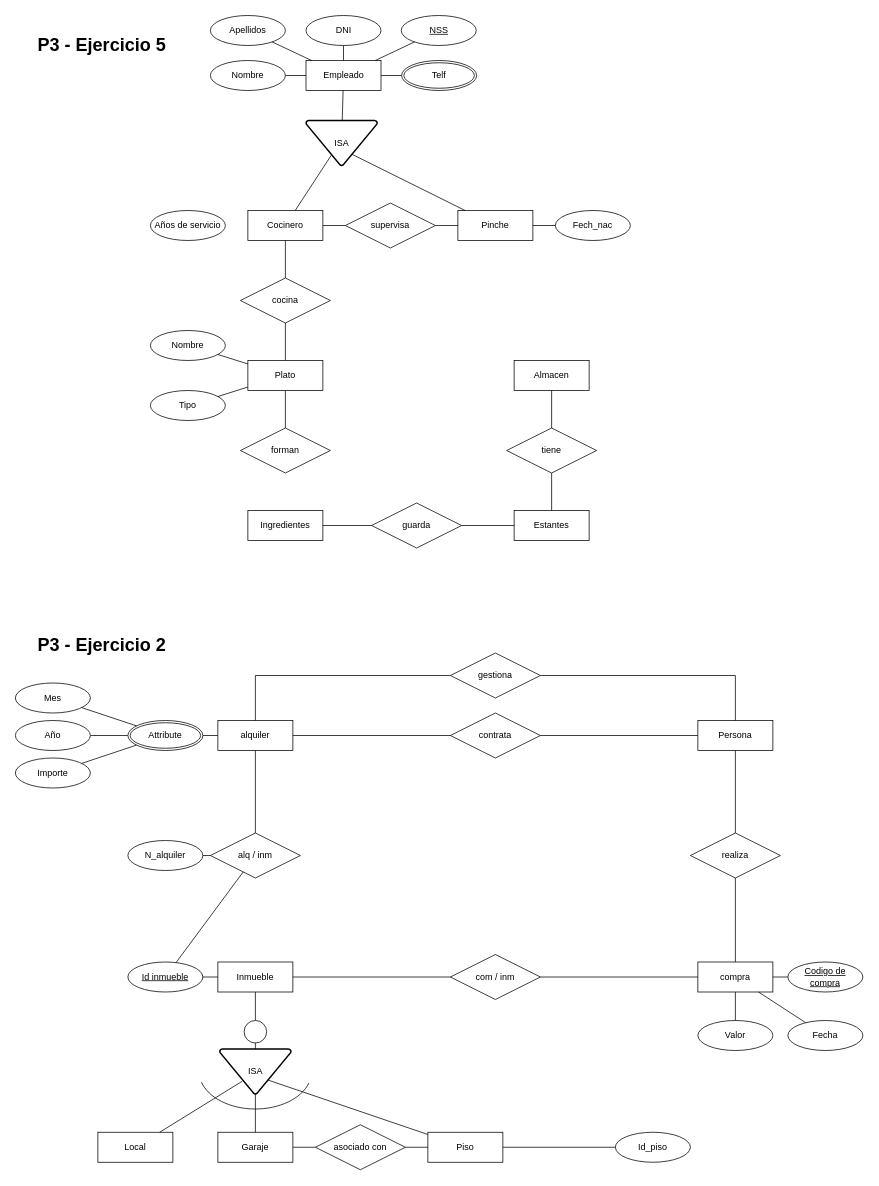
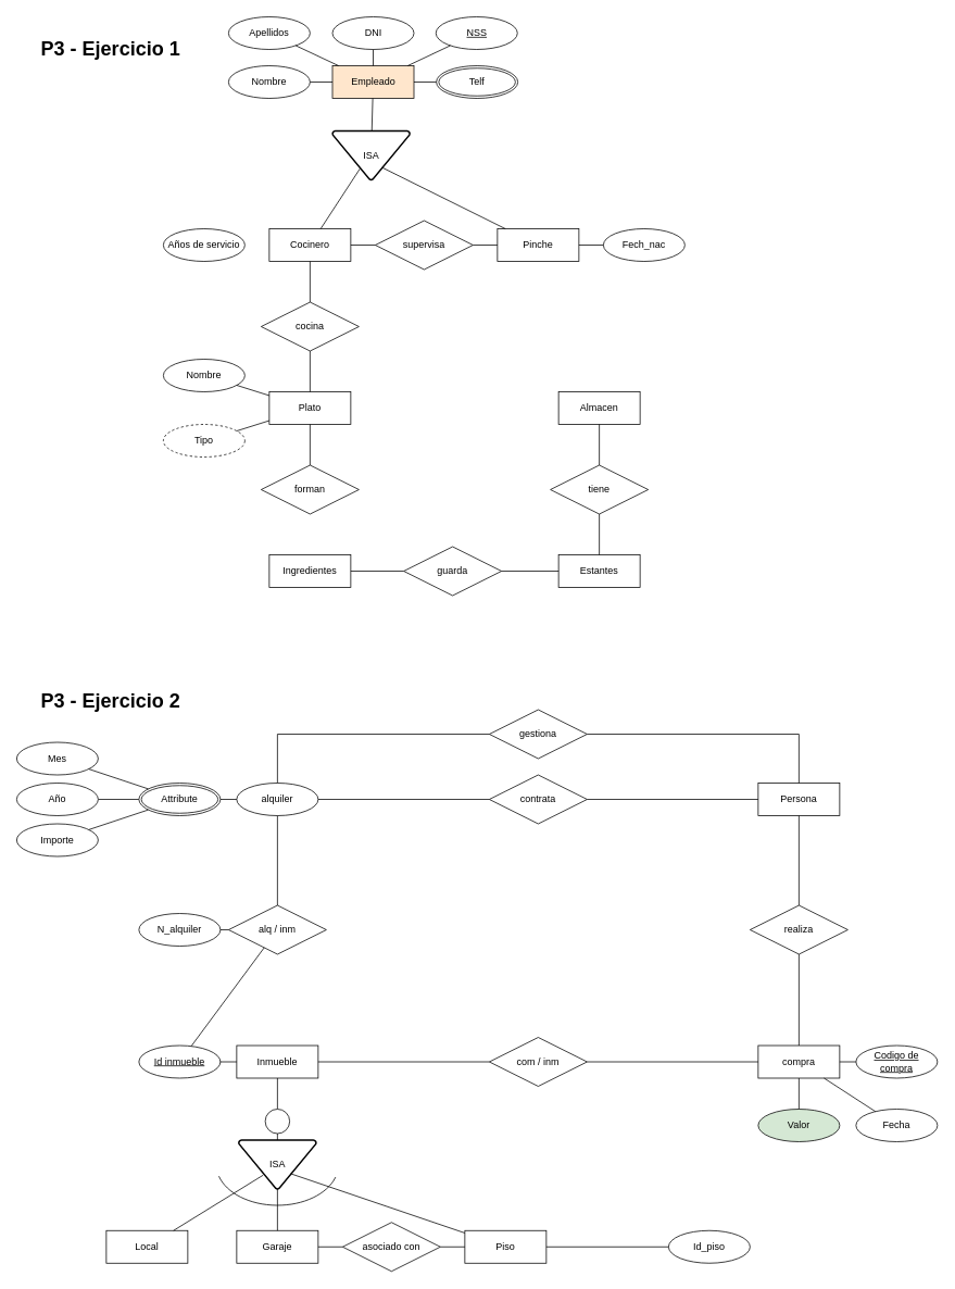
  <mxCell id="0" />
  <mxCell id="1" parent="0" />
- <mxCell id="2" value="Empleado" style="whiteSpace=wrap;html=1;align=center;" vertex="1" parent="1"><mxGeometry x="407.5" y="80" width="100" height="40" as="geometry" /></mxCell>
+ <mxCell id="2" value="Empleado" style="whiteSpace=wrap;html=1;align=center;fillColor=#ffe6cc;" vertex="1" parent="1"><mxGeometry x="407.5" y="80" width="100" height="40" as="geometry" /></mxCell>
  <mxCell id="3" value="ISA" style="strokeWidth=2;html=1;shape=mxgraph.flowchart.merge_or_storage;whiteSpace=wrap;" vertex="1" parent="1"><mxGeometry x="407.5" y="160" width="95" height="60" as="geometry" /></mxCell>
  <mxCell id="4" value="Cocinero" style="whiteSpace=wrap;html=1;align=center;" vertex="1" parent="1"><mxGeometry x="330" y="280" width="100" height="40" as="geometry" /></mxCell>
  <mxCell id="5" value="Pinche" style="whiteSpace=wrap;html=1;align=center;" vertex="1" parent="1"><mxGeometry x="610" y="280" width="100" height="40" as="geometry" /></mxCell>
  <mxCell id="6" value="" style="endArrow=none;html=1;rounded=0;entryX=0.354;entryY=0.774;entryDx=0;entryDy=0;entryPerimeter=0;" edge="1" parent="1" source="4" target="3"><mxGeometry relative="1" as="geometry"><mxPoint x="470" y="410" as="sourcePoint" /><mxPoint x="630" y="410" as="targetPoint" /></mxGeometry></mxCell>
  <mxCell id="7" value="" style="endArrow=none;html=1;rounded=0;entryX=0.642;entryY=0.748;entryDx=0;entryDy=0;entryPerimeter=0;" edge="1" parent="1" source="5" target="3"><mxGeometry relative="1" as="geometry"><mxPoint x="420" y="280" as="sourcePoint" /><mxPoint x="540" y="220" as="targetPoint" /><Array as="points" /></mxGeometry></mxCell>
  <mxCell id="8" value="" style="endArrow=none;html=1;rounded=0;" edge="1" parent="1" source="3" target="2"><mxGeometry relative="1" as="geometry"><mxPoint x="440" y="200" as="sourcePoint" /><mxPoint x="600" y="200" as="targetPoint" /></mxGeometry></mxCell>
  <mxCell id="9" value="Almacen" style="whiteSpace=wrap;html=1;align=center;" vertex="1" parent="1"><mxGeometry x="685" y="480" width="100" height="40" as="geometry" /></mxCell>
  <mxCell id="10" value="Estantes" style="whiteSpace=wrap;html=1;align=center;" vertex="1" parent="1"><mxGeometry x="685" y="680" width="100" height="40" as="geometry" /></mxCell>
  <mxCell id="11" value="Ingredientes" style="whiteSpace=wrap;html=1;align=center;" vertex="1" parent="1"><mxGeometry x="330" y="680" width="100" height="40" as="geometry" /></mxCell>
  <mxCell id="12" value="tiene" style="shape=rhombus;perimeter=rhombusPerimeter;whiteSpace=wrap;html=1;align=center;" vertex="1" parent="1"><mxGeometry x="675" y="570" width="120" height="60" as="geometry" /></mxCell>
  <mxCell id="13" value="guarda" style="shape=rhombus;perimeter=rhombusPerimeter;whiteSpace=wrap;html=1;align=center;" vertex="1" parent="1"><mxGeometry x="495" y="670" width="120" height="60" as="geometry" /></mxCell>
  <mxCell id="14" value="forman" style="shape=rhombus;perimeter=rhombusPerimeter;whiteSpace=wrap;html=1;align=center;" vertex="1" parent="1"><mxGeometry x="320" y="570" width="120" height="60" as="geometry" /></mxCell>
  <mxCell id="15" value="Plato" style="whiteSpace=wrap;html=1;align=center;" vertex="1" parent="1"><mxGeometry x="330" y="480" width="100" height="40" as="geometry" /></mxCell>
  <mxCell id="16" value="cocina" style="shape=rhombus;perimeter=rhombusPerimeter;whiteSpace=wrap;html=1;align=center;" vertex="1" parent="1"><mxGeometry x="320" y="370" width="120" height="60" as="geometry" /></mxCell>
  <mxCell id="17" value="" style="endArrow=none;html=1;rounded=0;" edge="1" parent="1" source="4" target="16"><mxGeometry relative="1" as="geometry"><mxPoint x="150" y="310" as="sourcePoint" /><mxPoint x="310" y="310" as="targetPoint" /></mxGeometry></mxCell>
  <mxCell id="18" value="" style="endArrow=none;html=1;rounded=0;" edge="1" parent="1" source="16" target="15"><mxGeometry relative="1" as="geometry"><mxPoint x="150" y="308" as="sourcePoint" /><mxPoint x="310" y="308" as="targetPoint" /></mxGeometry></mxCell>
  <mxCell id="19" value="supervisa" style="shape=rhombus;perimeter=rhombusPerimeter;whiteSpace=wrap;html=1;align=center;" vertex="1" parent="1"><mxGeometry x="460" y="270" width="120" height="60" as="geometry" /></mxCell>
  <mxCell id="20" value="" style="endArrow=none;html=1;rounded=0;" edge="1" parent="1" source="4" target="19"><mxGeometry relative="1" as="geometry"><mxPoint x="180" y="210" as="sourcePoint" /><mxPoint x="340" y="210" as="targetPoint" /></mxGeometry></mxCell>
  <mxCell id="21" value="" style="endArrow=none;html=1;rounded=0;" edge="1" parent="1" source="5" target="19"><mxGeometry relative="1" as="geometry"><mxPoint x="180" y="210" as="sourcePoint" /><mxPoint x="340" y="210" as="targetPoint" /></mxGeometry></mxCell>
  <mxCell id="22" value="" style="endArrow=none;html=1;rounded=0;" edge="1" parent="1" source="15" target="14"><mxGeometry relative="1" as="geometry"><mxPoint x="375" y="290" as="sourcePoint" /><mxPoint x="535" y="290" as="targetPoint" /></mxGeometry></mxCell>
  <mxCell id="23" value="" style="endArrow=none;html=1;rounded=0;" edge="1" parent="1" source="11" target="13"><mxGeometry relative="1" as="geometry"><mxPoint x="545" y="500" as="sourcePoint" /><mxPoint x="705" y="500" as="targetPoint" /></mxGeometry></mxCell>
  <mxCell id="24" value="" style="endArrow=none;html=1;rounded=0;" edge="1" parent="1" source="13" target="10"><mxGeometry relative="1" as="geometry"><mxPoint x="545" y="500" as="sourcePoint" /><mxPoint x="705" y="500" as="targetPoint" /></mxGeometry></mxCell>
  <mxCell id="25" value="" style="endArrow=none;html=1;rounded=0;" edge="1" parent="1" source="10" target="12"><mxGeometry relative="1" as="geometry"><mxPoint x="545" y="500" as="sourcePoint" /><mxPoint x="705" y="500" as="targetPoint" /></mxGeometry></mxCell>
  <mxCell id="26" value="" style="endArrow=none;html=1;rounded=0;" edge="1" parent="1" source="12" target="9"><mxGeometry relative="1" as="geometry"><mxPoint x="545" y="500" as="sourcePoint" /><mxPoint x="705" y="500" as="targetPoint" /></mxGeometry></mxCell>
  <mxCell id="27" value="Apellidos" style="ellipse;whiteSpace=wrap;html=1;align=center;" vertex="1" parent="1"><mxGeometry x="280" y="20" width="100" height="40" as="geometry" /></mxCell>
  <mxCell id="28" value="Nombre" style="ellipse;whiteSpace=wrap;html=1;align=center;" vertex="1" parent="1"><mxGeometry x="280" y="80" width="100" height="40" as="geometry" /></mxCell>
  <mxCell id="29" value="DNI" style="ellipse;whiteSpace=wrap;html=1;align=center;" vertex="1" parent="1"><mxGeometry x="407.5" y="20" width="100" height="40" as="geometry" /></mxCell>
  <mxCell id="30" value="NSS" style="ellipse;whiteSpace=wrap;html=1;align=center;fontStyle=4;" vertex="1" parent="1"><mxGeometry x="534.5" y="20" width="100" height="40" as="geometry" /></mxCell>
  <mxCell id="31" value="Telf" style="ellipse;shape=doubleEllipse;margin=3;whiteSpace=wrap;html=1;align=center;" vertex="1" parent="1"><mxGeometry x="535" y="80" width="100" height="40" as="geometry" /></mxCell>
  <mxCell id="32" value="" style="endArrow=none;html=1;rounded=0;" edge="1" parent="1" source="31" target="2"><mxGeometry relative="1" as="geometry"><mxPoint x="600" y="270" as="sourcePoint" /><mxPoint x="760" y="270" as="targetPoint" /></mxGeometry></mxCell>
  <mxCell id="33" value="" style="endArrow=none;html=1;rounded=0;" edge="1" parent="1" source="2" target="30"><mxGeometry relative="1" as="geometry"><mxPoint x="600" y="270" as="sourcePoint" /><mxPoint x="760" y="270" as="targetPoint" /></mxGeometry></mxCell>
  <mxCell id="34" value="" style="endArrow=none;html=1;rounded=0;" edge="1" parent="1" source="29" target="2"><mxGeometry relative="1" as="geometry"><mxPoint x="600" y="270" as="sourcePoint" /><mxPoint x="760" y="270" as="targetPoint" /></mxGeometry></mxCell>
  <mxCell id="35" value="" style="endArrow=none;html=1;rounded=0;" edge="1" parent="1" source="28" target="2"><mxGeometry relative="1" as="geometry"><mxPoint x="600" y="270" as="sourcePoint" /><mxPoint x="760" y="270" as="targetPoint" /></mxGeometry></mxCell>
  <mxCell id="36" value="" style="endArrow=none;html=1;rounded=0;" edge="1" parent="1" source="27" target="2"><mxGeometry relative="1" as="geometry"><mxPoint x="600" y="270" as="sourcePoint" /><mxPoint x="760" y="270" as="targetPoint" /></mxGeometry></mxCell>
  <mxCell id="37" value="Fech_nac" style="ellipse;whiteSpace=wrap;html=1;align=center;" vertex="1" parent="1"><mxGeometry x="740" y="280" width="100" height="40" as="geometry" /></mxCell>
  <mxCell id="38" value="" style="endArrow=none;html=1;rounded=0;" edge="1" parent="1" source="5" target="37"><mxGeometry relative="1" as="geometry"><mxPoint x="580" y="410" as="sourcePoint" /><mxPoint x="740" y="410" as="targetPoint" /></mxGeometry></mxCell>
  <mxCell id="39" value="Años de servicio" style="ellipse;whiteSpace=wrap;html=1;align=center;" vertex="1" parent="1"><mxGeometry x="200" y="280" width="100" height="40" as="geometry" /></mxCell>
- <mxCell id="40" value="P3 - Ejercicio 5" style="text;strokeColor=none;fillColor=none;html=1;fontSize=24;fontStyle=1;verticalAlign=middle;align=center;" vertex="1" parent="1"><mxGeometry x="30" y="20" width="210" height="80" as="geometry" /></mxCell>
+ <mxCell id="40" value="P3 - Ejercicio 1" style="text;strokeColor=none;fillColor=none;html=1;fontSize=24;fontStyle=1;verticalAlign=middle;align=center;" vertex="1" parent="1"><mxGeometry x="30" y="20" width="210" height="80" as="geometry" /></mxCell>
  <mxCell id="41" value="Persona" style="whiteSpace=wrap;html=1;align=center;" vertex="1" parent="1"><mxGeometry x="930" y="960" width="100" height="40" as="geometry" /></mxCell>
  <mxCell id="42" value="Nombre" style="ellipse;whiteSpace=wrap;html=1;align=center;" vertex="1" parent="1"><mxGeometry x="200" y="440" width="100" height="40" as="geometry" /></mxCell>
- <mxCell id="43" value="Tipo" style="ellipse;whiteSpace=wrap;html=1;align=center;" vertex="1" parent="1"><mxGeometry x="200" y="520" width="100" height="40" as="geometry" /></mxCell>
+ <mxCell id="43" value="Tipo" style="ellipse;whiteSpace=wrap;html=1;align=center;dashed=1;" vertex="1" parent="1"><mxGeometry x="200" y="520" width="100" height="40" as="geometry" /></mxCell>
  <mxCell id="44" value="" style="endArrow=none;html=1;rounded=0;" edge="1" parent="1" source="43" target="15"><mxGeometry relative="1" as="geometry"><mxPoint x="550" y="380" as="sourcePoint" /><mxPoint x="710" y="380" as="targetPoint" /></mxGeometry></mxCell>
  <mxCell id="45" value="" style="endArrow=none;html=1;rounded=0;" edge="1" parent="1" source="42" target="15"><mxGeometry relative="1" as="geometry"><mxPoint x="550" y="380" as="sourcePoint" /><mxPoint x="710" y="380" as="targetPoint" /></mxGeometry></mxCell>
  <mxCell id="46" value="Inmueble" style="whiteSpace=wrap;html=1;align=center;" vertex="1" parent="1"><mxGeometry x="290" y="1282" width="100" height="40" as="geometry" /></mxCell>
  <mxCell id="47" value="&lt;p style=&quot;line-height: 120%;&quot;&gt;ISA&lt;/p&gt;" style="strokeWidth=2;html=1;shape=mxgraph.flowchart.merge_or_storage;whiteSpace=wrap;" vertex="1" parent="1"><mxGeometry x="292.5" y="1398" width="95" height="60" as="geometry" /></mxCell>
  <mxCell id="48" value="Local" style="whiteSpace=wrap;html=1;align=center;" vertex="1" parent="1"><mxGeometry x="130" y="1509" width="100" height="40" as="geometry" /></mxCell>
  <mxCell id="49" value="Garaje" style="whiteSpace=wrap;html=1;align=center;" vertex="1" parent="1"><mxGeometry x="290" y="1509" width="100" height="40" as="geometry" /></mxCell>
  <mxCell id="50" value="Piso" style="whiteSpace=wrap;html=1;align=center;" vertex="1" parent="1"><mxGeometry x="570" y="1509" width="100" height="40" as="geometry" /></mxCell>
  <mxCell id="51" value="" style="endArrow=none;html=1;rounded=0;" edge="1" parent="1" source="88" target="46"><mxGeometry relative="1" as="geometry"><mxPoint x="540" y="1181" as="sourcePoint" /><mxPoint x="700" y="1181" as="targetPoint" /></mxGeometry></mxCell>
  <mxCell id="52" value="" style="endArrow=none;html=1;rounded=0;" edge="1" parent="1" source="49" target="47"><mxGeometry relative="1" as="geometry"><mxPoint x="540" y="1209" as="sourcePoint" /><mxPoint x="700" y="1209" as="targetPoint" /></mxGeometry></mxCell>
  <mxCell id="53" value="" style="endArrow=none;html=1;rounded=0;entryX=0.315;entryY=0.717;entryDx=0;entryDy=0;entryPerimeter=0;" edge="1" parent="1" source="48" target="47"><mxGeometry relative="1" as="geometry"><mxPoint x="540" y="1209" as="sourcePoint" /><mxPoint x="700" y="1209" as="targetPoint" /></mxGeometry></mxCell>
  <mxCell id="54" value="" style="endArrow=none;html=1;rounded=0;exitX=0.671;exitY=0.687;exitDx=0;exitDy=0;exitPerimeter=0;" edge="1" parent="1" source="47" target="50"><mxGeometry relative="1" as="geometry"><mxPoint x="540" y="1209" as="sourcePoint" /><mxPoint x="700" y="1209" as="targetPoint" /></mxGeometry></mxCell>
  <mxCell id="55" value="contrata" style="shape=rhombus;perimeter=rhombusPerimeter;whiteSpace=wrap;html=1;align=center;" vertex="1" parent="1"><mxGeometry x="600" y="950" width="120" height="60" as="geometry" /></mxCell>
  <mxCell id="56" value="" style="endArrow=none;html=1;rounded=0;exitX=1;exitY=0.5;exitDx=0;exitDy=0;" edge="1" parent="1" source="55" target="41"><mxGeometry relative="1" as="geometry"><mxPoint x="460" y="1130" as="sourcePoint" /><mxPoint x="620" y="1130" as="targetPoint" /><Array as="points" /></mxGeometry></mxCell>
  <mxCell id="57" value="asociado con" style="shape=rhombus;perimeter=rhombusPerimeter;whiteSpace=wrap;html=1;align=center;" vertex="1" parent="1"><mxGeometry x="420" y="1499" width="120" height="60" as="geometry" /></mxCell>
  <mxCell id="58" value="" style="endArrow=none;html=1;rounded=0;" edge="1" parent="1" source="49" target="57"><mxGeometry relative="1" as="geometry"><mxPoint x="430" y="1579" as="sourcePoint" /><mxPoint x="590" y="1579" as="targetPoint" /></mxGeometry></mxCell>
  <mxCell id="59" value="" style="endArrow=none;html=1;rounded=0;" edge="1" parent="1" source="50" target="57"><mxGeometry relative="1" as="geometry"><mxPoint x="430" y="1579" as="sourcePoint" /><mxPoint x="590" y="1579" as="targetPoint" /></mxGeometry></mxCell>
  <mxCell id="60" value="" style="endArrow=none;html=1;rounded=0;" edge="1" parent="1" source="95" target="91"><mxGeometry relative="1" as="geometry"><mxPoint x="176.785" y="967.103" as="sourcePoint" /><mxPoint x="598.067" y="975.39" as="targetPoint" /></mxGeometry></mxCell>
  <mxCell id="61" value="" style="endArrow=none;html=1;rounded=0;" edge="1" parent="1" source="95" target="92"><mxGeometry relative="1" as="geometry"><mxPoint x="176.785" y="992.897" as="sourcePoint" /><mxPoint x="504.22" y="1030" as="targetPoint" /></mxGeometry></mxCell>
  <mxCell id="62" value="" style="endArrow=none;html=1;rounded=0;" edge="1" parent="1" source="90" target="95"><mxGeometry relative="1" as="geometry"><mxPoint x="420.739" y="975.774" as="sourcePoint" /><mxPoint x="165" y="980" as="targetPoint" /></mxGeometry></mxCell>
  <mxCell id="63" value="N_alquiler" style="ellipse;whiteSpace=wrap;html=1;align=center;" vertex="1" parent="1"><mxGeometry x="170" y="1120" width="100" height="40" as="geometry" /></mxCell>
  <mxCell id="64" value="" style="endArrow=none;html=1;rounded=0;" edge="1" parent="1" source="73" target="63"><mxGeometry relative="1" as="geometry"><mxPoint x="400" y="1150" as="sourcePoint" /><mxPoint x="560" y="1150" as="targetPoint" /><Array as="points" /></mxGeometry></mxCell>
  <mxCell id="65" value="Fecha" style="ellipse;whiteSpace=wrap;html=1;align=center;" vertex="1" parent="1"><mxGeometry x="1050" y="1360" width="100" height="40" as="geometry" /></mxCell>
- <mxCell id="66" value="Valor" style="ellipse;whiteSpace=wrap;html=1;align=center;" vertex="1" parent="1"><mxGeometry x="930" y="1360" width="100" height="40" as="geometry" /></mxCell>
+ <mxCell id="66" value="Valor" style="ellipse;whiteSpace=wrap;html=1;align=center;fillColor=#d5e8d4;" vertex="1" parent="1"><mxGeometry x="930" y="1360" width="100" height="40" as="geometry" /></mxCell>
  <mxCell id="67" value="Codigo de compra" style="ellipse;whiteSpace=wrap;html=1;align=center;fontStyle=4;" vertex="1" parent="1"><mxGeometry x="1050" y="1282" width="100" height="40" as="geometry" /></mxCell>
  <mxCell id="68" value="Id inmueble" style="ellipse;whiteSpace=wrap;html=1;align=center;fontStyle=4;" vertex="1" parent="1"><mxGeometry x="170" y="1282" width="100" height="40" as="geometry" /></mxCell>
  <mxCell id="69" value="" style="endArrow=none;html=1;rounded=0;" edge="1" parent="1" source="68" target="46"><mxGeometry relative="1" as="geometry"><mxPoint x="480" y="1341" as="sourcePoint" /><mxPoint x="640" y="1341" as="targetPoint" /></mxGeometry></mxCell>
  <mxCell id="70" value="Id_piso" style="ellipse;whiteSpace=wrap;html=1;align=center;" vertex="1" parent="1"><mxGeometry x="820" y="1509" width="100" height="40" as="geometry" /></mxCell>
  <mxCell id="71" value="" style="endArrow=none;html=1;rounded=0;" edge="1" parent="1" source="50" target="70"><mxGeometry relative="1" as="geometry"><mxPoint x="480" y="1369" as="sourcePoint" /><mxPoint x="640" y="1369" as="targetPoint" /></mxGeometry></mxCell>
- <mxCell id="72" value="alquiler" style="whiteSpace=wrap;html=1;align=center;" vertex="1" parent="1"><mxGeometry x="290" y="960" width="100" height="40" as="geometry" /></mxCell>
+ <mxCell id="72" value="alquiler" style="ellipse;whiteSpace=wrap;html=1;align=center;" vertex="1" parent="1"><mxGeometry x="290" y="960" width="100" height="40" as="geometry" /></mxCell>
  <mxCell id="73" value="alq / inm" style="shape=rhombus;perimeter=rhombusPerimeter;whiteSpace=wrap;html=1;align=center;" vertex="1" parent="1"><mxGeometry x="280" y="1110" width="120" height="60" as="geometry" /></mxCell>
  <mxCell id="74" value="com / inm" style="shape=rhombus;perimeter=rhombusPerimeter;whiteSpace=wrap;html=1;align=center;" vertex="1" parent="1"><mxGeometry x="600" y="1272" width="120" height="60" as="geometry" /></mxCell>
  <mxCell id="75" value="compra" style="whiteSpace=wrap;html=1;align=center;" vertex="1" parent="1"><mxGeometry x="930" y="1282" width="100" height="40" as="geometry" /></mxCell>
  <mxCell id="76" value="" style="endArrow=none;html=1;rounded=0;" edge="1" parent="1" source="72" target="55"><mxGeometry relative="1" as="geometry"><mxPoint x="500" y="1310" as="sourcePoint" /><mxPoint x="660" y="1310" as="targetPoint" /></mxGeometry></mxCell>
  <mxCell id="77" value="realiza" style="shape=rhombus;perimeter=rhombusPerimeter;whiteSpace=wrap;html=1;align=center;" vertex="1" parent="1"><mxGeometry x="920" y="1110" width="120" height="60" as="geometry" /></mxCell>
  <mxCell id="78" value="" style="endArrow=none;html=1;rounded=0;" edge="1" parent="1" source="75" target="77"><mxGeometry relative="1" as="geometry"><mxPoint x="500" y="1310" as="sourcePoint" /><mxPoint x="660" y="1310" as="targetPoint" /></mxGeometry></mxCell>
  <mxCell id="79" value="" style="endArrow=none;html=1;rounded=0;" edge="1" parent="1" source="41" target="77"><mxGeometry relative="1" as="geometry"><mxPoint x="500" y="1310" as="sourcePoint" /><mxPoint x="660" y="1310" as="targetPoint" /></mxGeometry></mxCell>
  <mxCell id="80" value="" style="endArrow=none;html=1;rounded=0;" edge="1" parent="1" source="74" target="75"><mxGeometry relative="1" as="geometry"><mxPoint x="500" y="1310" as="sourcePoint" /><mxPoint x="660" y="1310" as="targetPoint" /></mxGeometry></mxCell>
  <mxCell id="81" value="" style="endArrow=none;html=1;rounded=0;" edge="1" parent="1" source="46" target="74"><mxGeometry relative="1" as="geometry"><mxPoint x="500" y="1310" as="sourcePoint" /><mxPoint x="660" y="1310" as="targetPoint" /></mxGeometry></mxCell>
  <mxCell id="82" value="" style="endArrow=none;html=1;rounded=0;" edge="1" parent="1" source="73" target="68"><mxGeometry relative="1" as="geometry"><mxPoint x="500" y="1310" as="sourcePoint" /><mxPoint x="660" y="1310" as="targetPoint" /></mxGeometry></mxCell>
  <mxCell id="83" value="" style="endArrow=none;html=1;rounded=0;" edge="1" parent="1" source="73" target="72"><mxGeometry relative="1" as="geometry"><mxPoint x="500" y="1310" as="sourcePoint" /><mxPoint x="660" y="1310" as="targetPoint" /></mxGeometry></mxCell>
  <mxCell id="84" value="" style="endArrow=none;html=1;rounded=0;" edge="1" parent="1" source="65" target="75"><mxGeometry relative="1" as="geometry"><mxPoint x="500" y="1310" as="sourcePoint" /><mxPoint x="660" y="1310" as="targetPoint" /></mxGeometry></mxCell>
  <mxCell id="85" value="" style="endArrow=none;html=1;rounded=0;" edge="1" parent="1" source="66" target="75"><mxGeometry relative="1" as="geometry"><mxPoint x="500" y="1310" as="sourcePoint" /><mxPoint x="660" y="1310" as="targetPoint" /></mxGeometry></mxCell>
  <mxCell id="86" value="" style="endArrow=none;html=1;rounded=0;" edge="1" parent="1" source="67" target="75"><mxGeometry relative="1" as="geometry"><mxPoint x="500" y="1310" as="sourcePoint" /><mxPoint x="660" y="1310" as="targetPoint" /></mxGeometry></mxCell>
  <mxCell id="87" value="" style="endArrow=none;html=1;rounded=0;" edge="1" parent="1" source="47" target="88"><mxGeometry relative="1" as="geometry"><mxPoint x="340" y="1389" as="sourcePoint" /><mxPoint x="340" y="1350" as="targetPoint" /></mxGeometry></mxCell>
  <mxCell id="88" value="" style="ellipse;whiteSpace=wrap;html=1;aspect=fixed;" vertex="1" parent="1"><mxGeometry x="325" y="1360" width="30" height="30" as="geometry" /></mxCell>
  <mxCell id="89" value="" style="verticalLabelPosition=bottom;verticalAlign=top;html=1;shape=mxgraph.basic.arc;startAngle=0.3;endAngle=0.704;" vertex="1" parent="1"><mxGeometry x="265" y="1378" width="150" height="100" as="geometry" /></mxCell>
  <mxCell id="90" value="Año" style="ellipse;whiteSpace=wrap;html=1;align=center;" vertex="1" parent="1"><mxGeometry x="20" y="960" width="100" height="40" as="geometry" /></mxCell>
  <mxCell id="91" value="Mes" style="ellipse;whiteSpace=wrap;html=1;align=center;" vertex="1" parent="1"><mxGeometry x="20" y="910" width="100" height="40" as="geometry" /></mxCell>
  <mxCell id="92" value="Importe" style="ellipse;whiteSpace=wrap;html=1;align=center;" vertex="1" parent="1"><mxGeometry x="20" y="1010" width="100" height="40" as="geometry" /></mxCell>
  <mxCell id="93" value="P3 - Ejercicio 2" style="text;strokeColor=none;fillColor=none;html=1;fontSize=24;fontStyle=1;verticalAlign=middle;align=center;" vertex="1" parent="1"><mxGeometry x="30" y="820" width="210" height="80" as="geometry" /></mxCell>
  <mxCell id="94" value="" style="endArrow=none;html=1;rounded=0;" edge="1" parent="1" source="72" target="95"><mxGeometry relative="1" as="geometry"><mxPoint x="180" y="1170" as="sourcePoint" /><mxPoint x="265" y="980" as="targetPoint" /></mxGeometry></mxCell>
  <mxCell id="95" value="Attribute" style="ellipse;shape=doubleEllipse;margin=3;whiteSpace=wrap;html=1;align=center;" vertex="1" parent="1"><mxGeometry x="170" y="960" width="100" height="40" as="geometry" /></mxCell>
  <mxCell id="96" value="gestiona" style="shape=rhombus;perimeter=rhombusPerimeter;whiteSpace=wrap;html=1;align=center;" vertex="1" parent="1"><mxGeometry x="600" y="870" width="120" height="60" as="geometry" /></mxCell>
  <mxCell id="97" value="" style="endArrow=none;html=1;rounded=0;" edge="1" parent="1" source="72" target="96"><mxGeometry relative="1" as="geometry"><mxPoint x="510" y="1210" as="sourcePoint" /><mxPoint x="670" y="1210" as="targetPoint" /><Array as="points"><mxPoint x="340" y="900" /></Array></mxGeometry></mxCell>
  <mxCell id="98" value="" style="endArrow=none;html=1;rounded=0;" edge="1" parent="1" source="96" target="41"><mxGeometry relative="1" as="geometry"><mxPoint x="510" y="1210" as="sourcePoint" /><mxPoint x="670" y="1210" as="targetPoint" /><Array as="points"><mxPoint x="980" y="900" /></Array></mxGeometry></mxCell>
